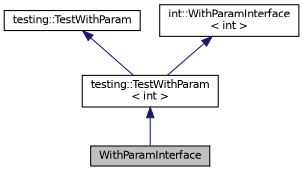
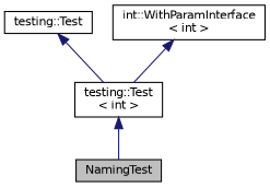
  digraph {
    node [color=black fillcolor=white fontname=Helvetica fontsize=10 shape=record style=filled]
    edge [color=midnightblue dir=back fontname=Helvetica fontsize=10 labelfontname=Helvetica labelfontsize=10 style=solid]
-   n1 [fillcolor=grey75 fontcolor=black height=0.2 label=WithParamInterface width=0.4]
-   n2 [height=0.2 label="testing::TestWithParam\l\< int \>" width=0.4]
-   n3 [height=0.2 label="testing::TestWithParam" width=0.4]
+   n1 [fillcolor=grey75 fontcolor=black height=0.2 label=NamingTest width=0.4]
+   n2 [height=0.2 label="testing::Test\l\< int \>" width=0.4]
+   n3 [height=0.2 label="testing::Test" width=0.4]
    n4 [height=0.2 label="int::WithParamInterface\l\< int \>" width=0.4]
    n2 -> n1
    n3 -> n2
    n4 -> n2
  }
